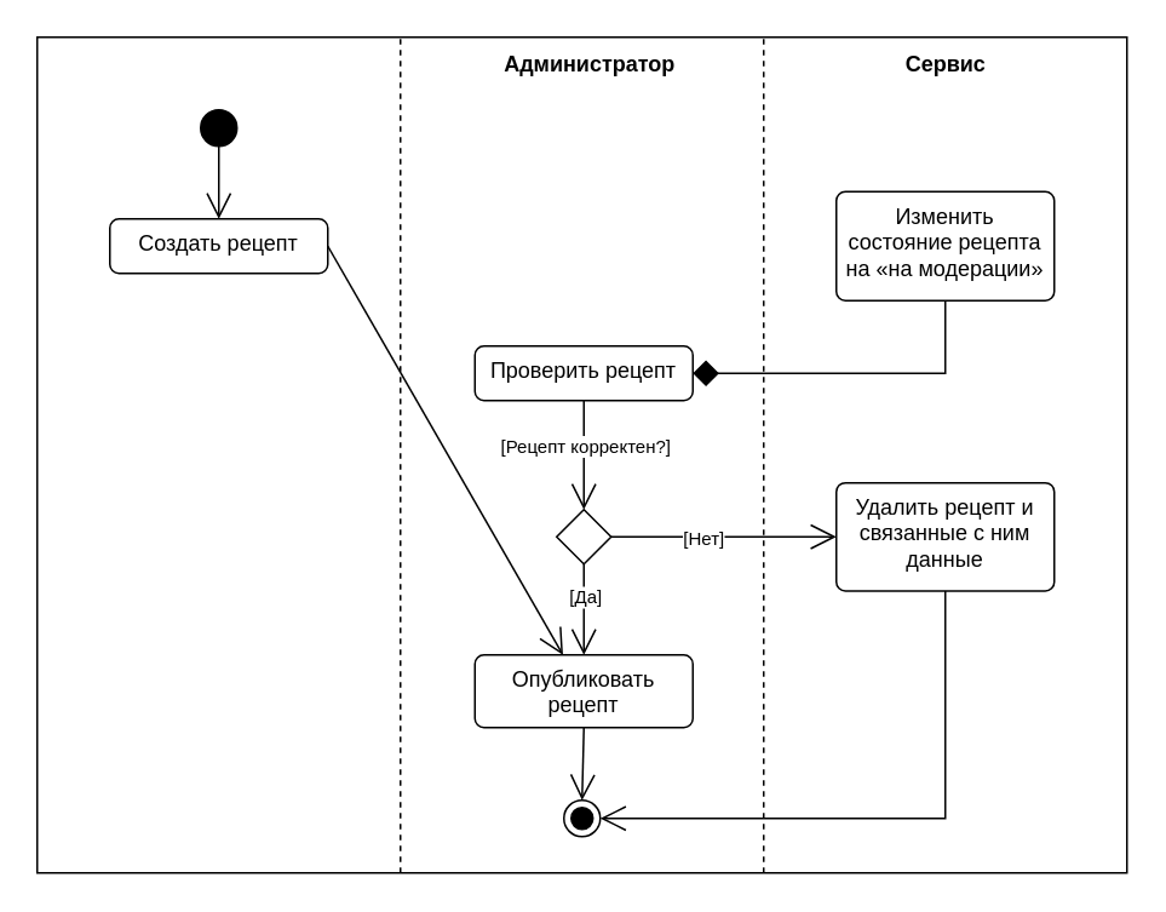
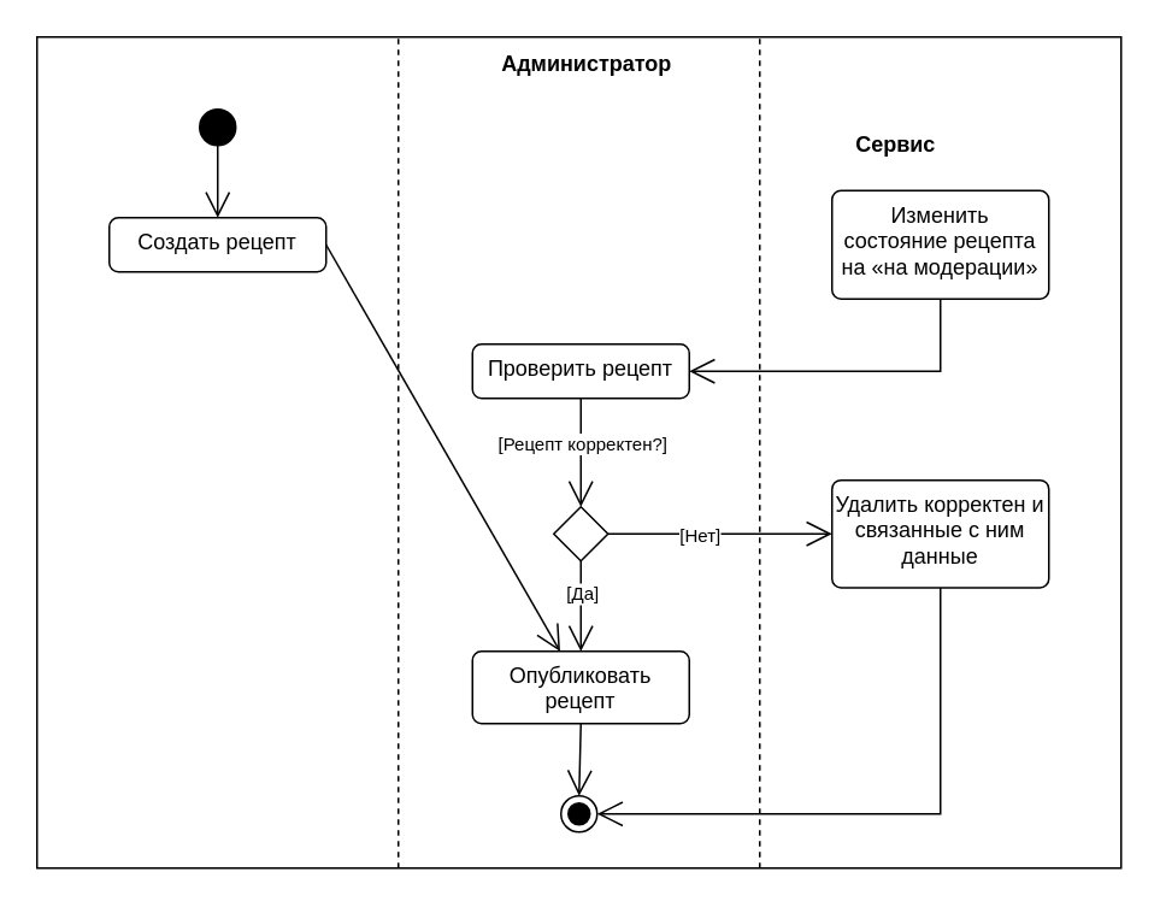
  <mxCell id="0" />
  <mxCell id="1" parent="0" />
  <mxCell id="2" value="" style="rounded=0;whiteSpace=wrap;html=1;movable=0;resizable=0;rotatable=0;deletable=0;editable=0;locked=1;connectable=0;" vertex="1" parent="1"><mxGeometry width="600" height="460" as="geometry" x="20" y="20" /></mxCell>
  <mxCell id="3" value="Администратор" style="text;html=1;align=center;verticalAlign=middle;resizable=0;points=[];autosize=1;strokeColor=none;fillColor=none;fontStyle=1" vertex="1" parent="1"><mxGeometry x="268.5" width="110" height="30" as="geometry" y="20" /></mxCell>
  <mxCell id="4" value="" style="endArrow=none;dashed=1;html=1;rounded=0;entryX=0.5;entryY=0;entryDx=0;entryDy=0;" edge="1" parent="1"><mxGeometry width="50" height="50" relative="1" as="geometry"><mxPoint x="220" y="480" as="sourcePoint" /><mxPoint x="220" as="targetPoint" y="20" /></mxGeometry></mxCell>
  <mxCell id="5" value="" style="ellipse;fillColor=strokeColor;html=1;" vertex="1" parent="1"><mxGeometry x="110" y="60" width="20" height="20" as="geometry" /></mxCell>
  <mxCell id="6" value="" style="endArrow=open;endFill=1;endSize=12;html=1;rounded=0;entryX=0.5;entryY=0;entryDx=0;entryDy=0;" edge="1" parent="1" source="5" target="7"><mxGeometry width="160" relative="1" as="geometry"><mxPoint x="140" y="90" as="sourcePoint" /><mxPoint x="120" y="120" as="targetPoint" /></mxGeometry></mxCell>
  <mxCell id="7" value="Создать рецепт" style="html=1;align=center;verticalAlign=top;rounded=1;absoluteArcSize=1;arcSize=10;dashed=0;whiteSpace=wrap;" vertex="1" parent="1"><mxGeometry x="60" y="120" width="120" height="30" as="geometry" /></mxCell>
  <mxCell id="8" value="Проверить рецепт" style="html=1;align=center;verticalAlign=top;rounded=1;absoluteArcSize=1;arcSize=10;dashed=0;whiteSpace=wrap;" vertex="1" parent="1"><mxGeometry x="261" y="190" width="120" height="30" as="geometry" /></mxCell>
  <mxCell id="9" value="" style="endArrow=open;endFill=1;endSize=12;html=1;rounded=0;exitX=1;exitY=0.5;exitDx=0;exitDy=0;" edge="1" parent="1" source="7" target="15"><mxGeometry width="160" relative="1" as="geometry"><mxPoint x="130" y="90" as="sourcePoint" /><mxPoint x="580" y="150" as="targetPoint" /></mxGeometry></mxCell>
  <mxCell id="10" value="" style="rhombus;" vertex="1" parent="1"><mxGeometry x="306" y="280" width="30" height="30" as="geometry" /></mxCell>
  <mxCell id="11" value="" style="endArrow=open;endFill=1;endSize=12;html=1;rounded=0;exitX=0.5;exitY=1;exitDx=0;exitDy=0;entryX=0.5;entryY=0;entryDx=0;entryDy=0;" edge="1" parent="1" source="8" target="10"><mxGeometry width="160" relative="1" as="geometry"><mxPoint x="117" y="235" as="sourcePoint" /><mxPoint x="271" y="235" as="targetPoint" /></mxGeometry></mxCell>
  <mxCell id="12" value="[Рецепт корректен?]" style="edgeLabel;html=1;align=center;verticalAlign=middle;resizable=0;points=[];fontSize=10;" vertex="1" connectable="0" parent="11"><mxGeometry x="0.218" y="2" relative="1" as="geometry"><mxPoint x="-2" y="-13" as="offset" /></mxGeometry></mxCell>
  <mxCell id="13" value="" style="endArrow=open;endFill=1;endSize=12;html=1;rounded=0;exitX=0.5;exitY=1;exitDx=0;exitDy=0;entryX=0.5;entryY=0;entryDx=0;entryDy=0;" edge="1" parent="1" source="10" target="15"><mxGeometry width="160" relative="1" as="geometry"><mxPoint x="331" y="250" as="sourcePoint" /><mxPoint x="321" y="390" as="targetPoint" /></mxGeometry></mxCell>
  <mxCell id="14" value="[Да]" style="edgeLabel;html=1;align=center;verticalAlign=middle;resizable=0;points=[];fontSize=10;" vertex="1" connectable="0" parent="13"><mxGeometry x="0.218" y="2" relative="1" as="geometry"><mxPoint x="-2" y="-13" as="offset" /></mxGeometry></mxCell>
  <mxCell id="15" value="Опубликовать рецепт" style="html=1;align=center;verticalAlign=top;rounded=1;absoluteArcSize=1;arcSize=10;dashed=0;whiteSpace=wrap;" vertex="1" parent="1"><mxGeometry x="261" y="360" width="120" height="40" as="geometry" /></mxCell>
  <mxCell id="16" value="" style="endArrow=none;dashed=1;html=1;rounded=0;entryX=0.5;entryY=0;entryDx=0;entryDy=0;" edge="1" parent="1"><mxGeometry width="50" height="50" relative="1" as="geometry"><mxPoint x="420" y="480" as="sourcePoint" /><mxPoint x="420" as="targetPoint" y="20" /></mxGeometry></mxCell>
- <mxCell id="17" value="Сервис" style="text;html=1;align=center;verticalAlign=middle;resizable=0;points=[];autosize=1;strokeColor=none;fillColor=none;fontStyle=1" vertex="1" parent="1"><mxGeometry x="490" width="60" height="30" as="geometry" y="20" /></mxCell>
+ <mxCell id="17" value="Сервис" style="text;html=1;align=center;verticalAlign=middle;resizable=0;points=[];autosize=1;strokeColor=none;fillColor=none;fontStyle=1" vertex="1" parent="1"><mxGeometry x="465" y="65" width="60" height="30" as="geometry" /></mxCell>
  <mxCell id="18" value="&lt;div&gt;Изменить&lt;/div&gt;&lt;div&gt;состояние рецепта на «на модерации»&lt;/div&gt;" style="html=1;align=center;verticalAlign=top;rounded=1;absoluteArcSize=1;arcSize=10;dashed=0;whiteSpace=wrap;" vertex="1" parent="1"><mxGeometry x="460" y="105" width="120" height="60" as="geometry" /></mxCell>
- <mxCell id="19" value="" style="endArrow=diamond;endFill=1;endSize=12;html=1;rounded=0;exitX=0.5;exitY=1;exitDx=0;exitDy=0;entryX=1;entryY=0.5;entryDx=0;entryDy=0;" edge="1" parent="1" source="18" target="8"><mxGeometry width="160" relative="1" as="geometry"><mxPoint x="119.5" y="160" as="sourcePoint" /><mxPoint x="564.5" y="160" as="targetPoint" /><Array as="points"><mxPoint x="520" y="205" /></Array></mxGeometry></mxCell>
- <mxCell id="20" value="Удалить рецепт и связанные с ним данные" style="html=1;align=center;verticalAlign=top;rounded=1;absoluteArcSize=1;arcSize=10;dashed=0;whiteSpace=wrap;" vertex="1" parent="1"><mxGeometry x="460" y="265.25" width="120" height="59.5" as="geometry" /></mxCell>
+ <mxCell id="19" value="" style="endArrow=open;endFill=1;endSize=12;html=1;rounded=0;exitX=0.5;exitY=1;exitDx=0;exitDy=0;entryX=1;entryY=0.5;entryDx=0;entryDy=0;" edge="1" parent="1" source="18" target="8"><mxGeometry width="160" relative="1" as="geometry"><mxPoint x="119.5" y="160" as="sourcePoint" /><mxPoint x="564.5" y="160" as="targetPoint" /><Array as="points"><mxPoint x="520" y="205" /></Array></mxGeometry></mxCell>
+ <mxCell id="20" value="Удалить корректен и связанные с ним данные" style="html=1;align=center;verticalAlign=top;rounded=1;absoluteArcSize=1;arcSize=10;dashed=0;whiteSpace=wrap;" vertex="1" parent="1"><mxGeometry x="460" y="265.25" width="120" height="59.5" as="geometry" /></mxCell>
  <mxCell id="21" value="" style="endArrow=open;endFill=1;endSize=12;html=1;rounded=0;exitX=1;exitY=0.5;exitDx=0;exitDy=0;" edge="1" parent="1" source="10" target="20"><mxGeometry width="160" relative="1" as="geometry"><mxPoint x="331.5" y="350" as="sourcePoint" /><mxPoint x="331" y="400" as="targetPoint" /></mxGeometry></mxCell>
  <mxCell id="22" value="[Нет]" style="edgeLabel;html=1;align=center;verticalAlign=middle;resizable=0;points=[];fontSize=10;" vertex="1" connectable="0" parent="21"><mxGeometry x="0.218" y="2" relative="1" as="geometry"><mxPoint x="-26" y="2" as="offset" /></mxGeometry></mxCell>
  <mxCell id="23" value="" style="ellipse;html=1;shape=endState;fillColor=strokeColor;" vertex="1" parent="1"><mxGeometry x="310" y="440" width="20" height="20" as="geometry" /></mxCell>
  <mxCell id="24" value="" style="endArrow=open;endFill=1;endSize=12;html=1;rounded=0;exitX=0.5;exitY=1;exitDx=0;exitDy=0;entryX=1;entryY=0.5;entryDx=0;entryDy=0;" edge="1" parent="1" source="20" target="23"><mxGeometry width="160" relative="1" as="geometry"><mxPoint x="330.5" y="440" as="sourcePoint" /><mxPoint x="319.5" y="490" as="targetPoint" /><Array as="points"><mxPoint x="520" y="450" /></Array></mxGeometry></mxCell>
  <mxCell id="25" value="" style="endArrow=open;endFill=1;endSize=12;html=1;rounded=0;entryX=0.5;entryY=0;entryDx=0;entryDy=0;exitX=0.5;exitY=1;exitDx=0;exitDy=0;" edge="1" parent="1" source="15" target="23"><mxGeometry width="160" relative="1" as="geometry"><mxPoint x="130" y="90" as="sourcePoint" /><mxPoint x="130" y="130" as="targetPoint" /></mxGeometry></mxCell>
